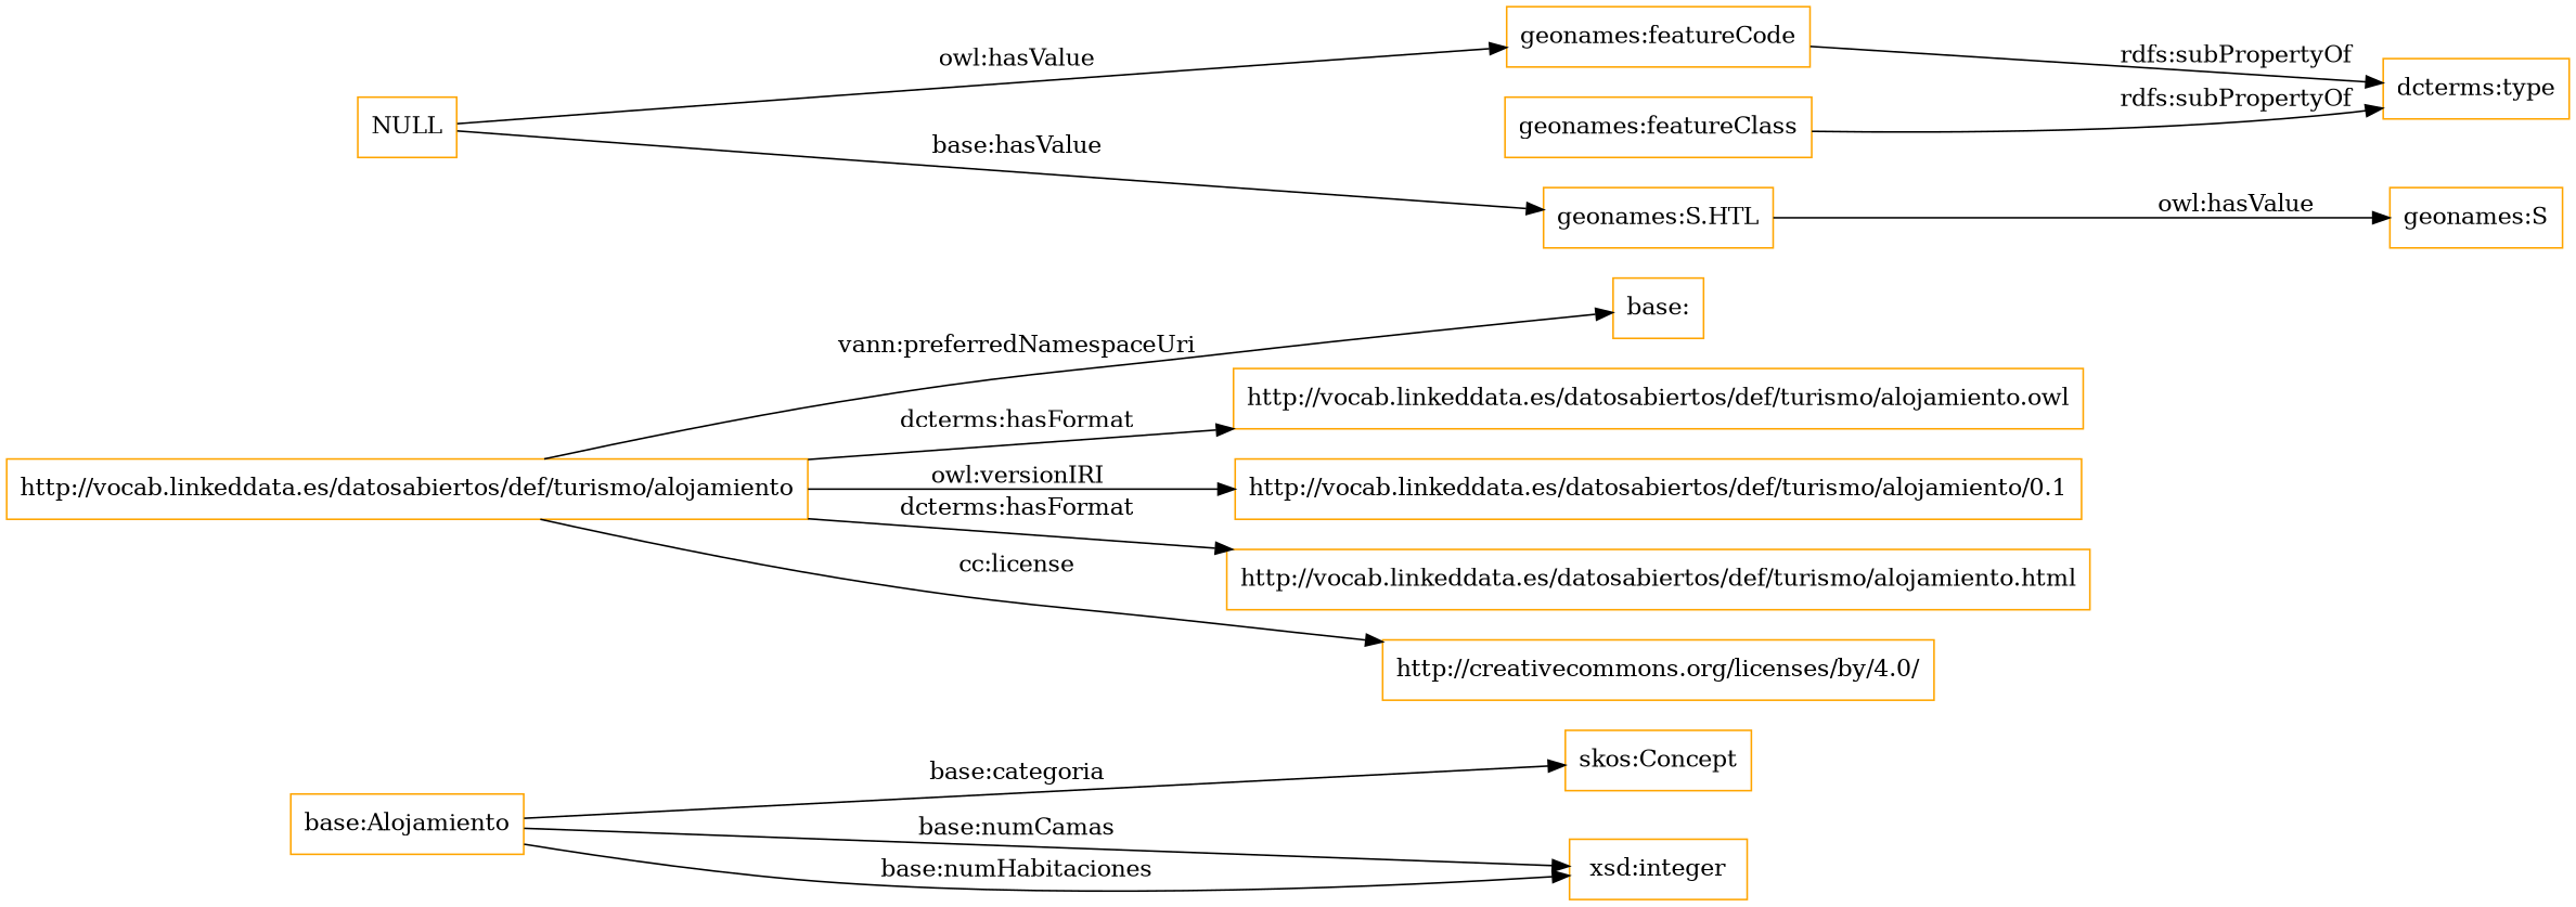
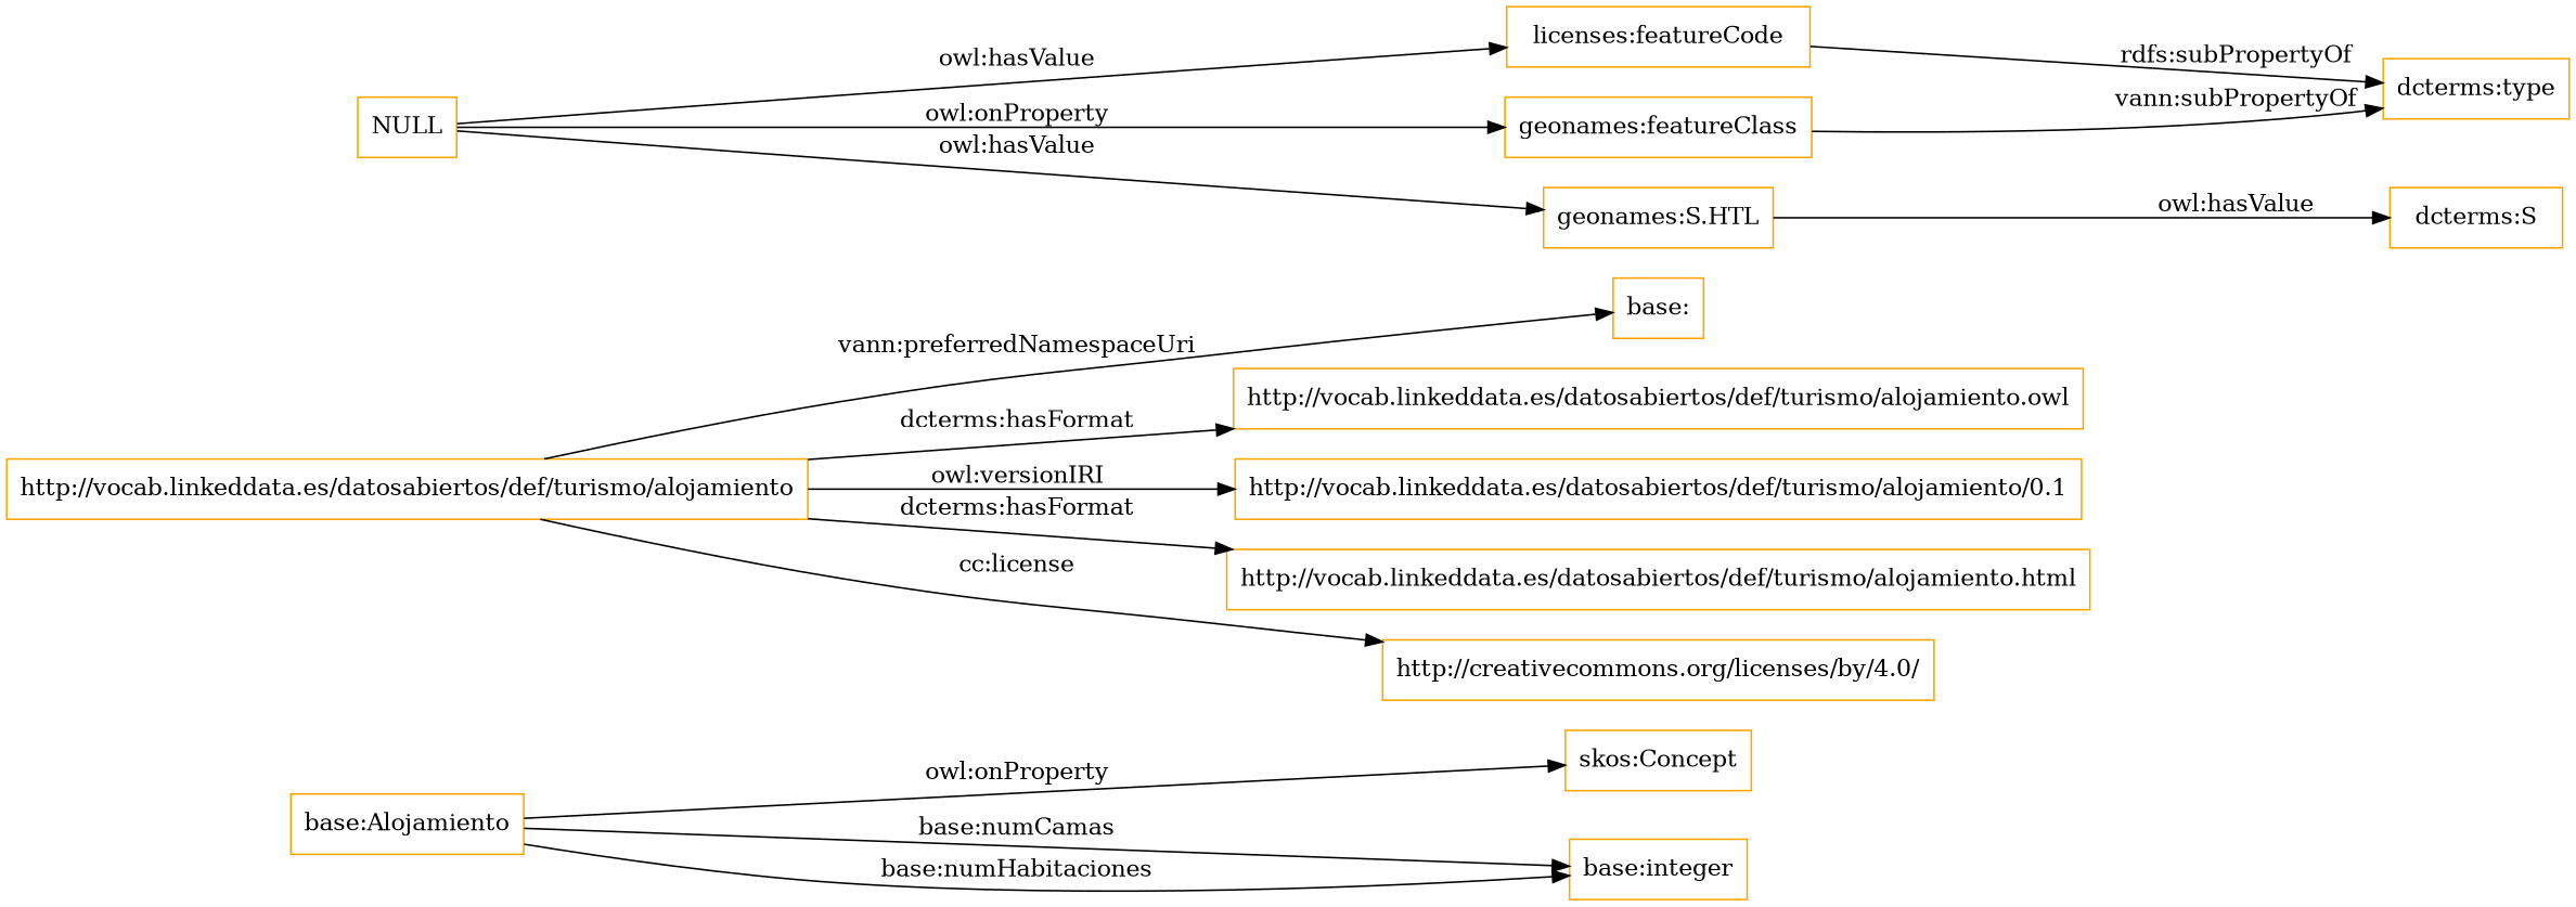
  digraph {
    rankdir=LR
    node [color=orange shape=rectangle]
    "base:Alojamiento"
    "skos:Concept"
-   "xsd:integer"
+   "xsd:integer" [label="base:integer"]
    "http://vocab.linkeddata.es/datosabiertos/def/turismo/alojamiento"
    "base:"
    "http://vocab.linkeddata.es/datosabiertos/def/turismo/alojamiento.owl"
    "http://vocab.linkeddata.es/datosabiertos/def/turismo/alojamiento/0.1"
    "http://vocab.linkeddata.es/datosabiertos/def/turismo/alojamiento.html"
    "http://creativecommons.org/licenses/by/4.0/"
    "geonames:featureClass"
    "dcterms:type"
    NULL
    "geonames:S.HTL"
-   "geonames:featureCode"
-   "geonames:S"
-   "base:Alojamiento" -> "skos:Concept" [label="base:categoria"]
+   "geonames:featureCode" [label="licenses:featureCode"]
+   "geonames:S" [label="dcterms:S"]
+   "base:Alojamiento" -> "skos:Concept" [label="owl:onProperty"]
    "base:Alojamiento" -> "xsd:integer" [label="base:numCamas"]
    "base:Alojamiento" -> "xsd:integer" [label="base:numHabitaciones"]
    "http://vocab.linkeddata.es/datosabiertos/def/turismo/alojamiento" -> "base:" [label="vann:preferredNamespaceUri"]
    "http://vocab.linkeddata.es/datosabiertos/def/turismo/alojamiento" -> "http://vocab.linkeddata.es/datosabiertos/def/turismo/alojamiento.owl" [label="dcterms:hasFormat"]
    "http://vocab.linkeddata.es/datosabiertos/def/turismo/alojamiento" -> "http://vocab.linkeddata.es/datosabiertos/def/turismo/alojamiento/0.1" [label="owl:versionIRI"]
    "http://vocab.linkeddata.es/datosabiertos/def/turismo/alojamiento" -> "http://vocab.linkeddata.es/datosabiertos/def/turismo/alojamiento.html" [label="dcterms:hasFormat"]
    "http://vocab.linkeddata.es/datosabiertos/def/turismo/alojamiento" -> "http://creativecommons.org/licenses/by/4.0/" [label="cc:license"]
-   "geonames:featureClass" -> "dcterms:type" [label="rdfs:subPropertyOf"]
-   NULL -> "geonames:S.HTL" [label="base:hasValue"]
+   "geonames:featureClass" -> "dcterms:type" [label="vann:subPropertyOf"]
+   NULL -> "geonames:featureClass" [label="owl:onProperty"]
+   NULL -> "geonames:S.HTL" [label="owl:hasValue"]
    NULL -> "geonames:featureCode" [label="owl:hasValue"]
    "geonames:S.HTL" -> "geonames:S" [label="owl:hasValue"]
    "geonames:featureCode" -> "dcterms:type" [label="rdfs:subPropertyOf"]
  }
